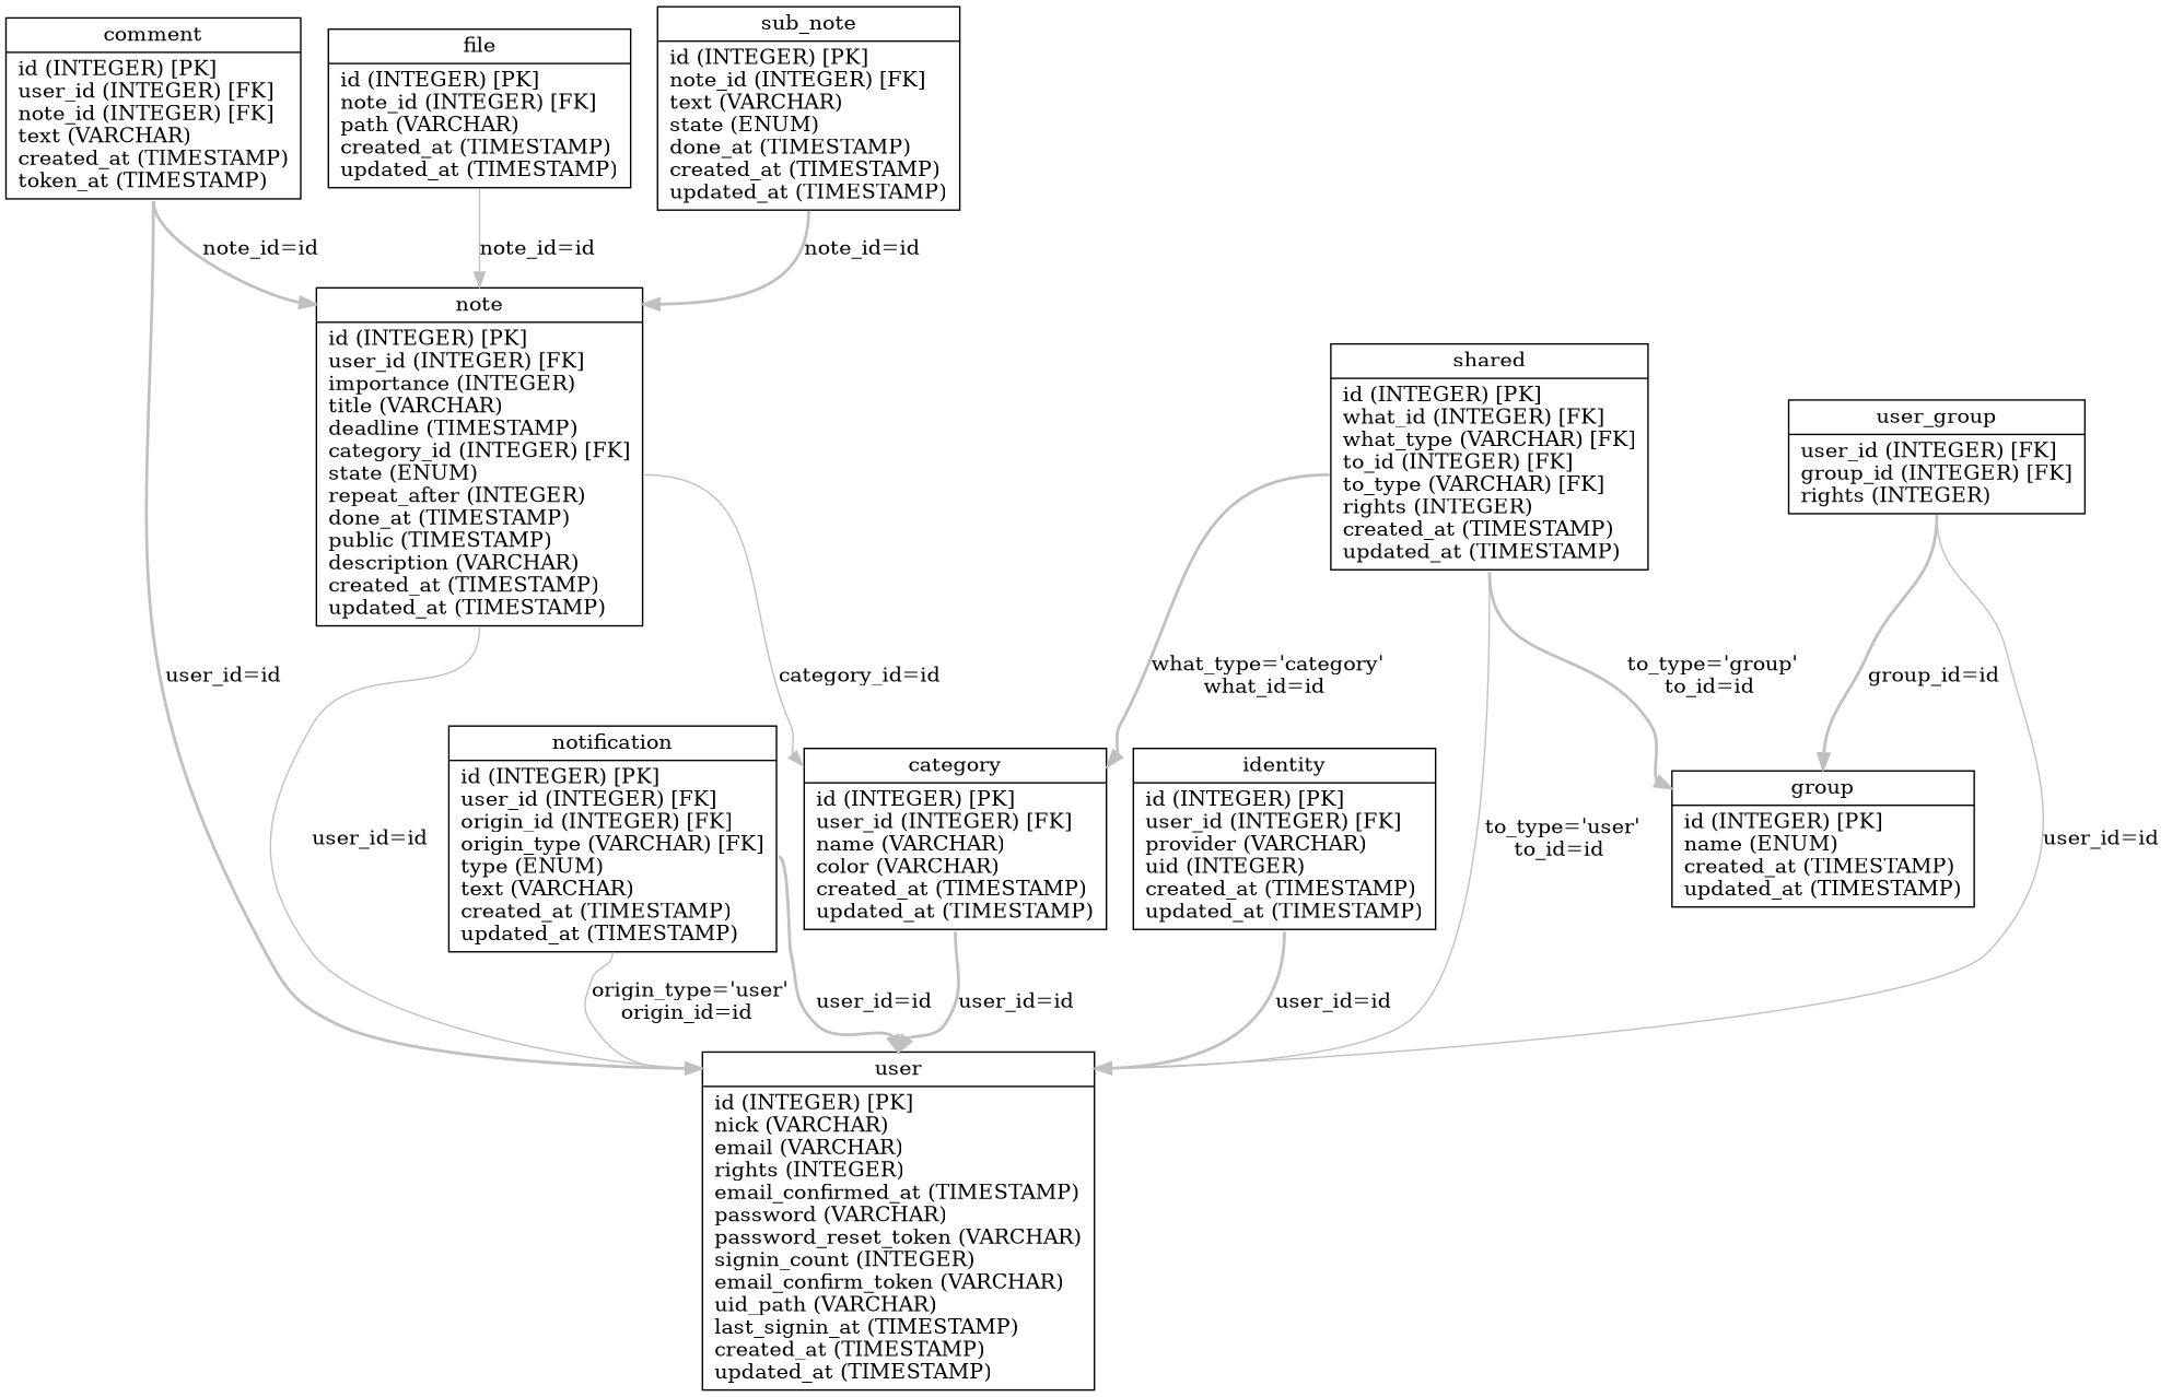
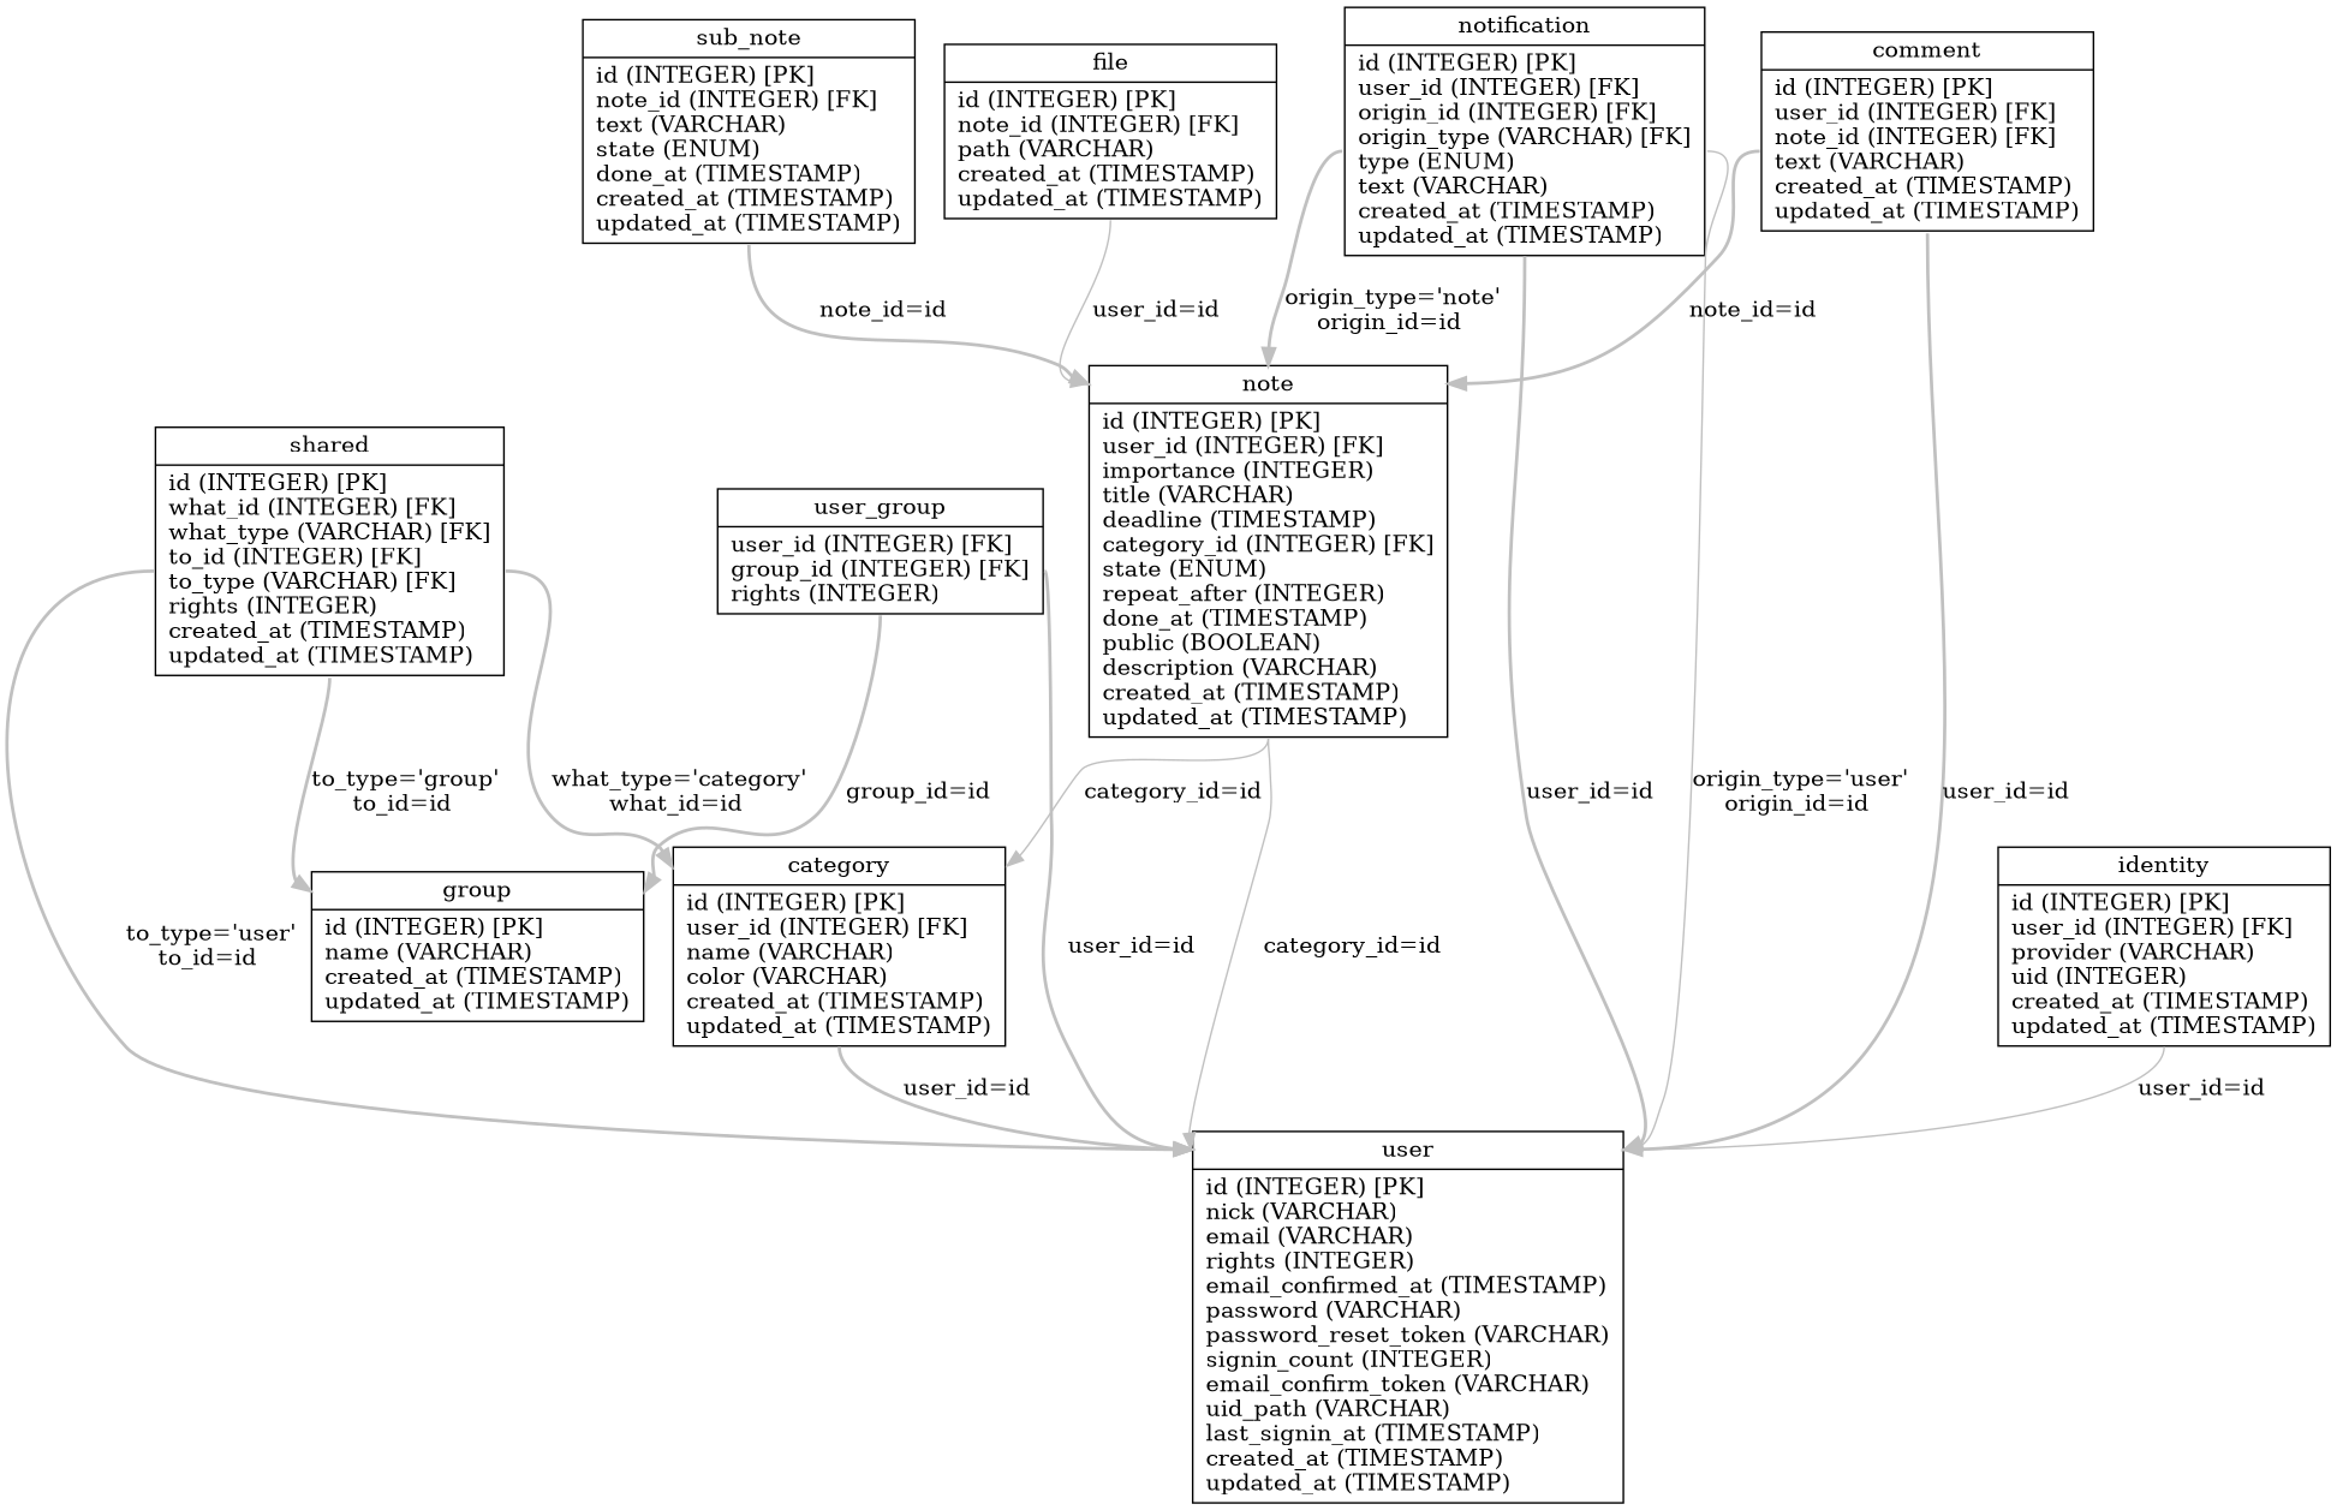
  digraph {
    node [shape=record]
    edge [color=gray headport=table style=bold tailport=cols]
    n1 [label="{<table>user|<cols>id (INTEGER) [PK]\lnick (VARCHAR)\lemail (VARCHAR)\lrights (INTEGER)\lemail_confirmed_at (TIMESTAMP)\lpassword (VARCHAR)\lpassword_reset_token (VARCHAR)\lsignin_count (INTEGER)\lemail_confirm_token (VARCHAR)\luid_path (VARCHAR)\llast_signin_at (TIMESTAMP)\lcreated_at (TIMESTAMP)\lupdated_at (TIMESTAMP)\l}"]
-   n2 [label="{<table>note|<cols>id (INTEGER) [PK]\luser_id (INTEGER) [FK]\limportance (INTEGER)\ltitle (VARCHAR)\ldeadline (TIMESTAMP)\lcategory_id (INTEGER) [FK]\lstate (ENUM)\lrepeat_after (INTEGER)\ldone_at (TIMESTAMP)\lpublic (TIMESTAMP)\ldescription (VARCHAR)\lcreated_at (TIMESTAMP)\lupdated_at (TIMESTAMP)\l}"]
+   n2 [label="{<table>note|<cols>id (INTEGER) [PK]\luser_id (INTEGER) [FK]\limportance (INTEGER)\ltitle (VARCHAR)\ldeadline (TIMESTAMP)\lcategory_id (INTEGER) [FK]\lstate (ENUM)\lrepeat_after (INTEGER)\ldone_at (TIMESTAMP)\lpublic (BOOLEAN)\ldescription (VARCHAR)\lcreated_at (TIMESTAMP)\lupdated_at (TIMESTAMP)\l}"]
    n3 [label="{<table>category|<cols>id (INTEGER) [PK]\luser_id (INTEGER) [FK]\lname (VARCHAR)\lcolor (VARCHAR)\lcreated_at (TIMESTAMP)\lupdated_at (TIMESTAMP)\l}"]
    n4 [label="{<table>sub_note|<cols>id (INTEGER) [PK]\lnote_id (INTEGER) [FK]\ltext (VARCHAR)\lstate (ENUM)\ldone_at (TIMESTAMP)\lcreated_at (TIMESTAMP)\lupdated_at (TIMESTAMP)\l}"]
    n5 [label="{<table>file|<cols>id (INTEGER) [PK]\lnote_id (INTEGER) [FK]\lpath (VARCHAR)\lcreated_at (TIMESTAMP)\lupdated_at (TIMESTAMP)\l}"]
    n6 [label="{<table>notification|<cols>id (INTEGER) [PK]\luser_id (INTEGER) [FK]\lorigin_id (INTEGER) [FK]\lorigin_type (VARCHAR) [FK]\ltype (ENUM)\ltext (VARCHAR)\lcreated_at (TIMESTAMP)\lupdated_at (TIMESTAMP)\l}"]
-   n7 [label="{<table>comment|<cols>id (INTEGER) [PK]\luser_id (INTEGER) [FK]\lnote_id (INTEGER) [FK]\ltext (VARCHAR)\lcreated_at (TIMESTAMP)\ltoken_at (TIMESTAMP)\l}"]
+   n7 [label="{<table>comment|<cols>id (INTEGER) [PK]\luser_id (INTEGER) [FK]\lnote_id (INTEGER) [FK]\ltext (VARCHAR)\lcreated_at (TIMESTAMP)\lupdated_at (TIMESTAMP)\l}"]
    n8 [label="{<table>identity|<cols>id (INTEGER) [PK]\luser_id (INTEGER) [FK]\lprovider (VARCHAR)\luid (INTEGER)\lcreated_at (TIMESTAMP)\lupdated_at (TIMESTAMP)\l}"]
-   n9 [label="{<table>group|<cols>id (INTEGER) [PK]\lname (ENUM)\lcreated_at (TIMESTAMP)\lupdated_at (TIMESTAMP)\l}"]
+   n9 [label="{<table>group|<cols>id (INTEGER) [PK]\lname (VARCHAR)\lcreated_at (TIMESTAMP)\lupdated_at (TIMESTAMP)\l}"]
    n10 [label="{<table>user_group|<cols>user_id (INTEGER) [FK]\lgroup_id (INTEGER) [FK]\lrights (INTEGER)\l}"]
    n11 [label="{<table>shared|<cols>id (INTEGER) [PK]\lwhat_id (INTEGER) [FK]\lwhat_type (VARCHAR) [FK]\lto_id (INTEGER) [FK]\lto_type (VARCHAR) [FK]\lrights (INTEGER)\lcreated_at (TIMESTAMP)\lupdated_at (TIMESTAMP)\l}"]
-   n2 -> n1 [label="user_id=id " style=solid]
+   n2 -> n1 [label="category_id=id " style=solid]
    n2 -> n3 [label="category_id=id " style=solid]
    n3 -> n1 [label="user_id=id "]
    n4 -> n2 [label="note_id=id "]
-   n5 -> n2 [label="note_id=id " style=solid]
+   n5 -> n2 [label="user_id=id " style=solid]
    n6 -> n1 [label="user_id=id "]
    n6 -> n1 [label="origin_type='user'\lorigin_id=id " style=solid]
+   n6 -> n2 [label="origin_type='note'\lorigin_id=id "]
    n7 -> n1 [label="user_id=id "]
    n7 -> n2 [label="note_id=id "]
-   n8 -> n1 [label="user_id=id "]
-   n10 -> n1 [label="user_id=id " style=solid]
+   n8 -> n1 [label="user_id=id " style=solid]
+   n10 -> n1 [label="user_id=id "]
    n10 -> n9 [label="group_id=id "]
-   n11 -> n1 [label="to_type='user'\lto_id=id " style=solid]
+   n11 -> n1 [label="to_type='user'\lto_id=id "]
    n11 -> n3 [label="what_type='category'\lwhat_id=id "]
    n11 -> n9 [label="to_type='group'\lto_id=id "]
  }
